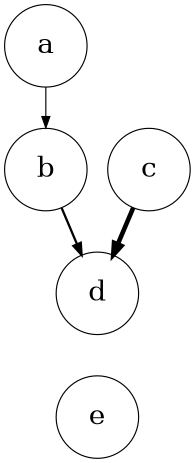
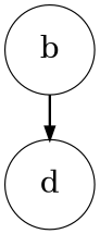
  digraph {
    node [fixedsize=true fontsize=24 shape=circle]
-   a [height=1.0 width=1.0]
    b [height=1.0 width=1.0]
    d [height=1.0 width=1.0]
-   c [height=1.0 width=1.0]
-   e [height=1.0 width=1.0]
-   a -> b
    b -> d [penwidth=2]
-   d -> e [style=invis]
-   c -> d [penwidth=4]
  }
